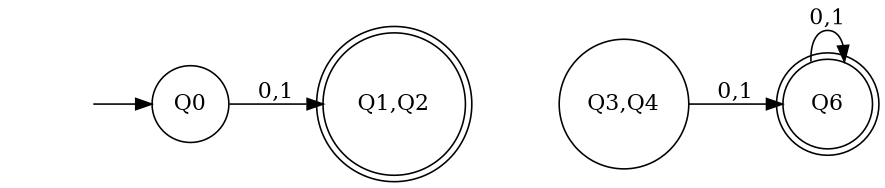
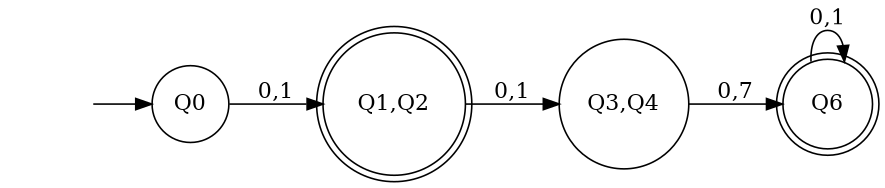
  digraph {
    rankdir=LR
    node [shape=circle]
    "" [shape=none]
    Q0
    "Q1,Q2" [shape=doublecircle]
    "Q3,Q4"
    n5 [label=Q6 shape=doublecircle]
    "" -> Q0
    Q0 -> "Q1,Q2" [label="0,1"]
-   "Q3,Q4" -> n5 [label="0,1"]
+   "Q1,Q2" -> "Q3,Q4" [label="0,1"]
+   "Q3,Q4" -> n5 [label="0,7"]
    n5 -> n5 [label="0,1"]
  }
